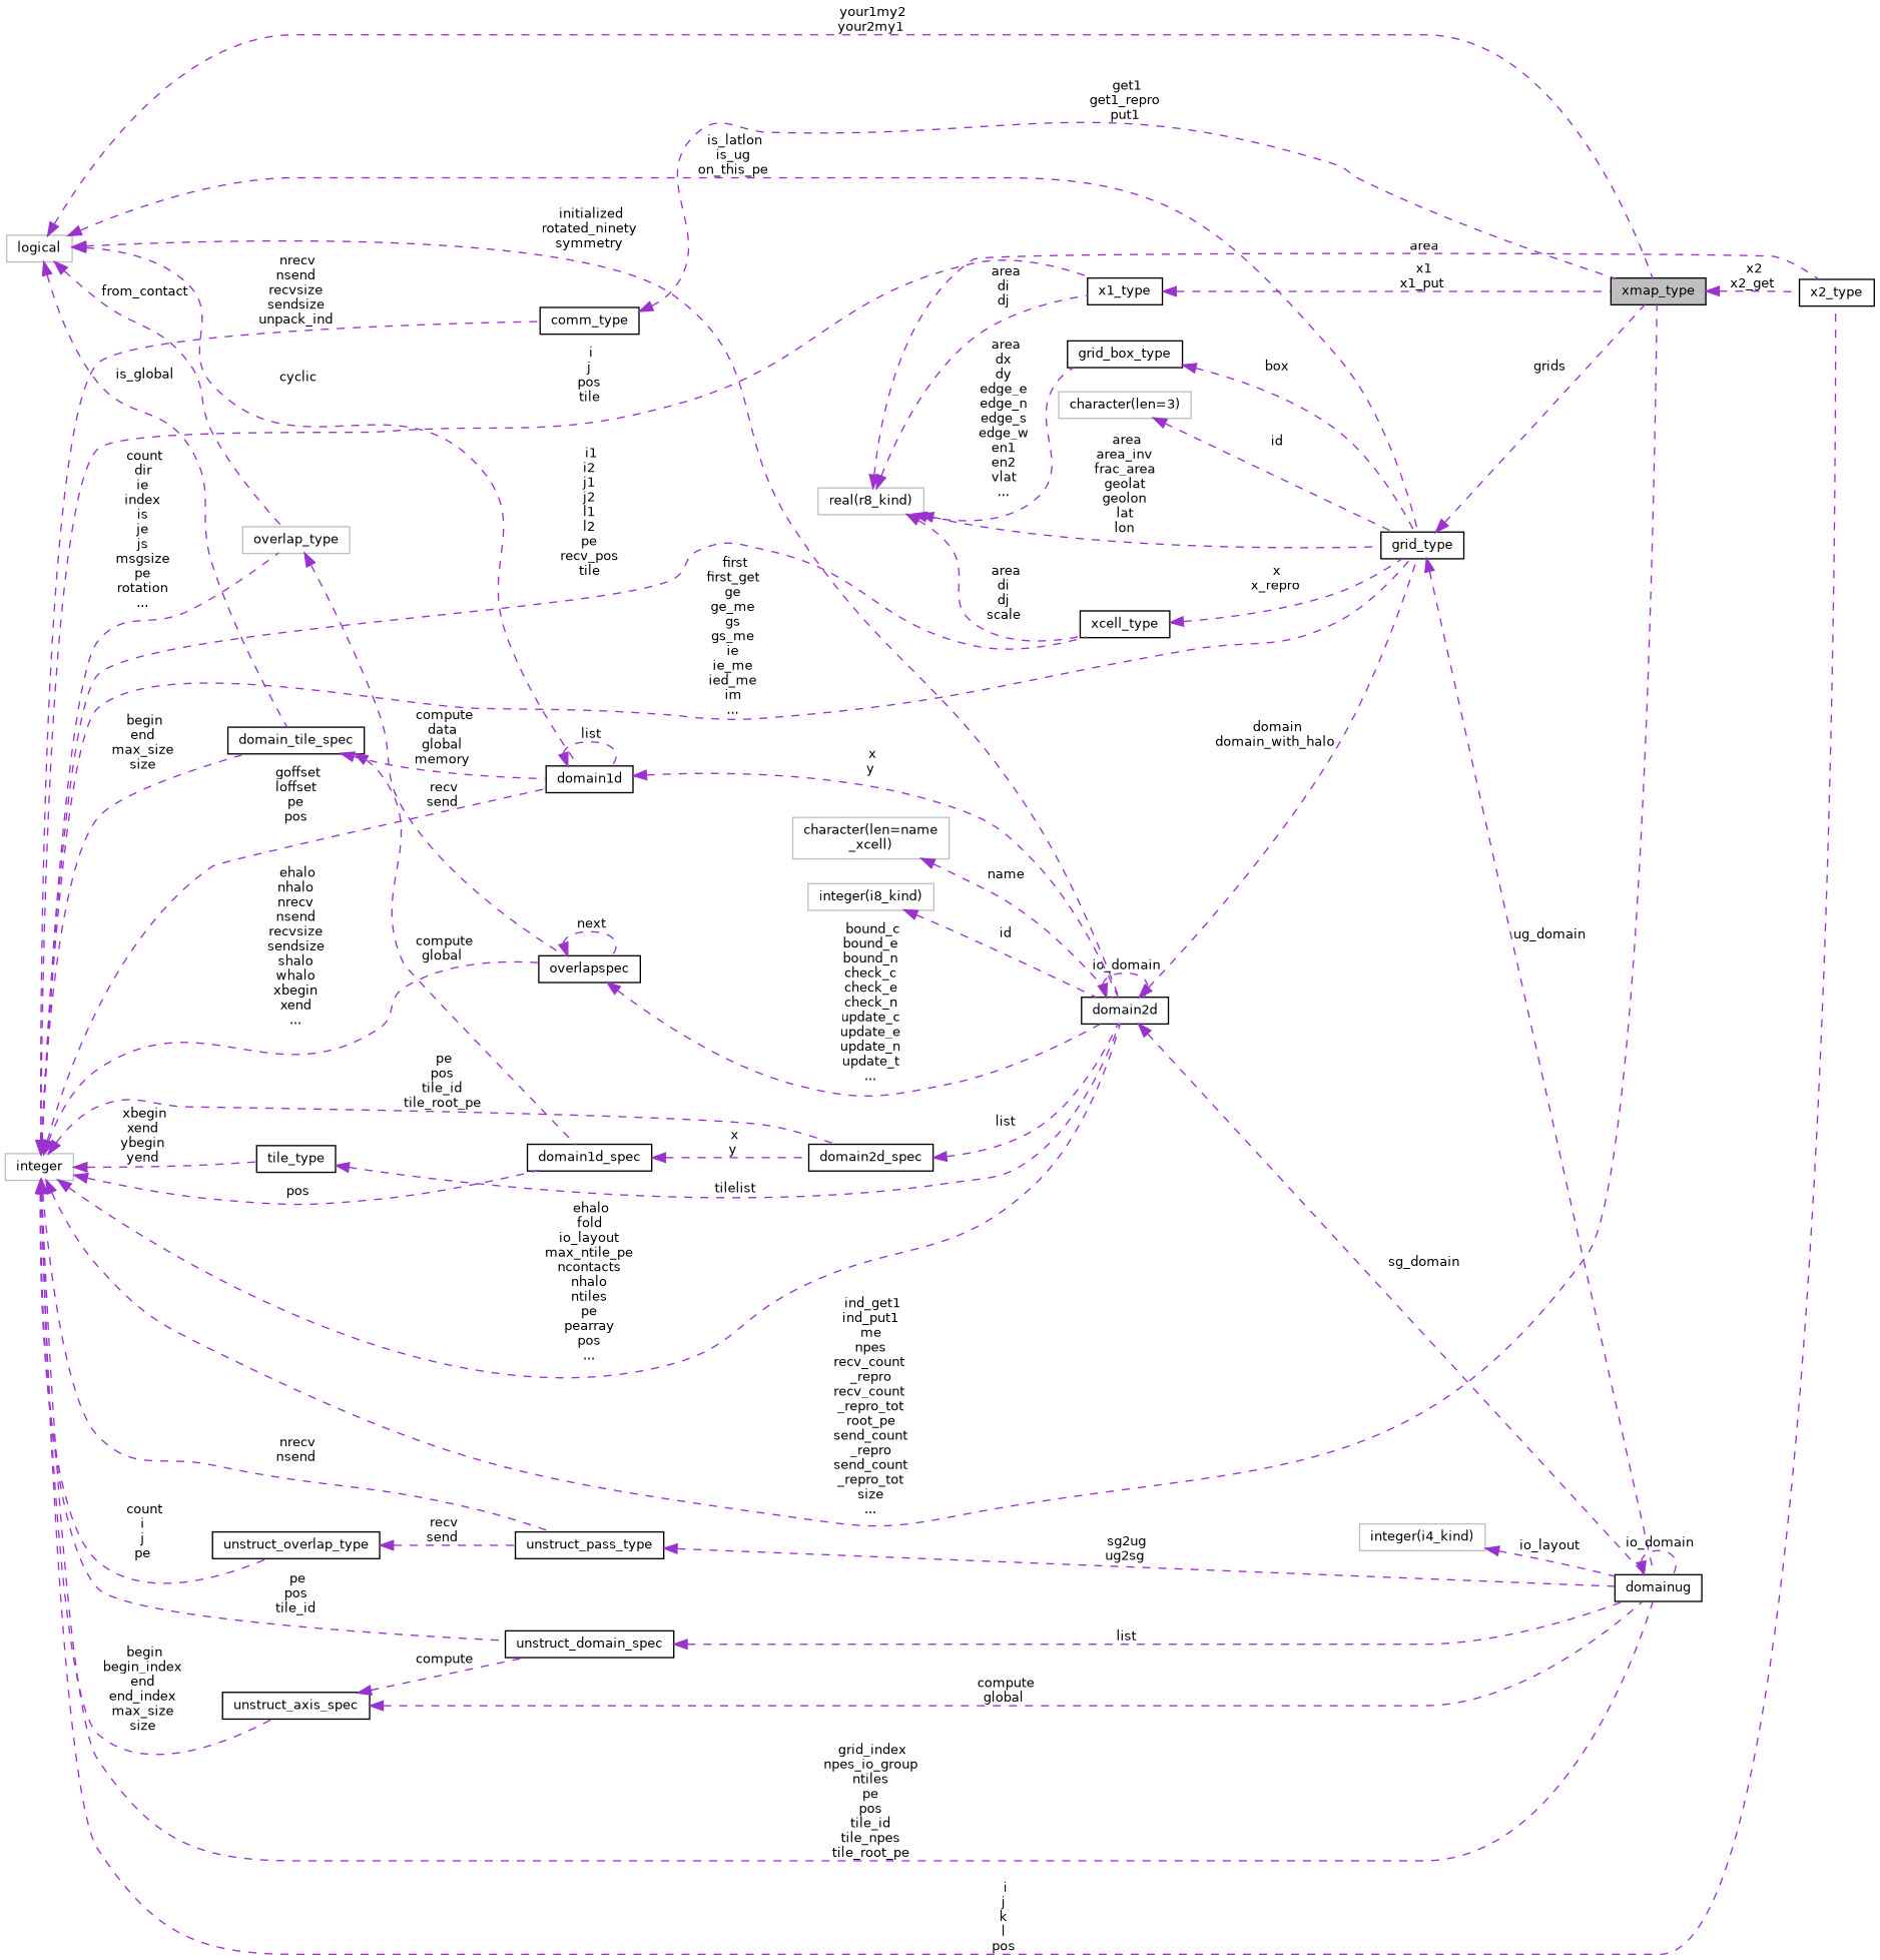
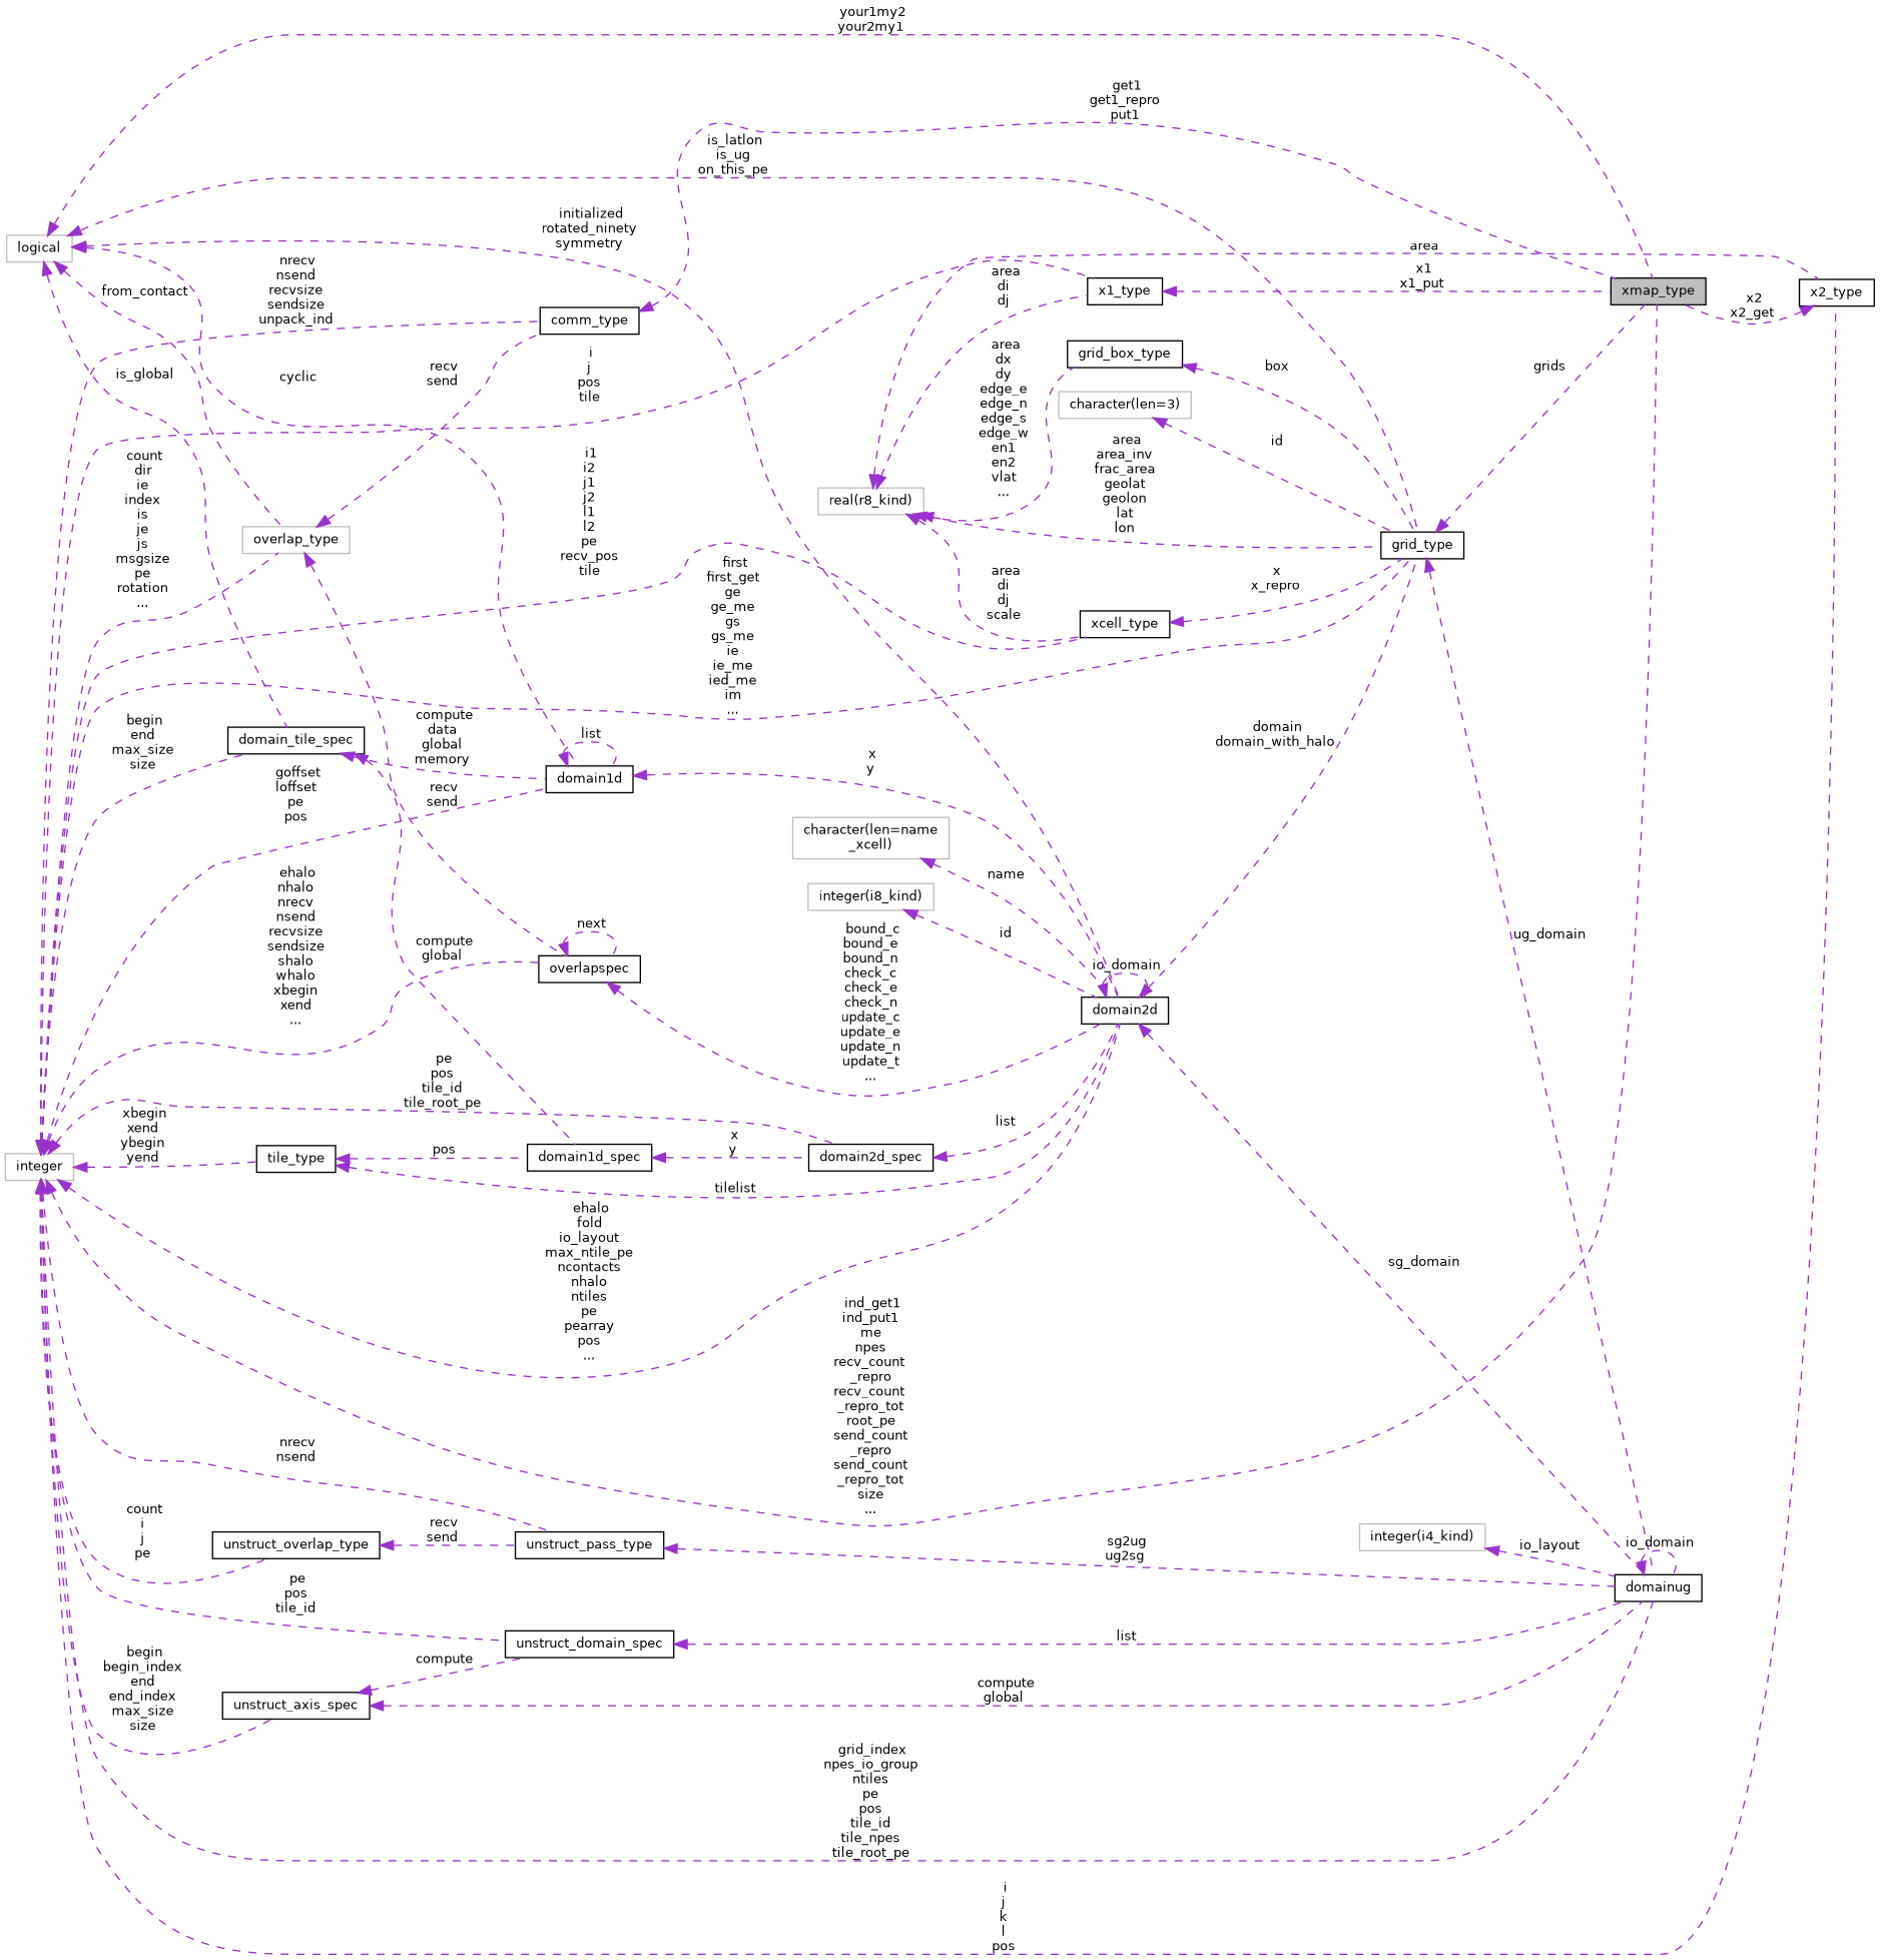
  digraph {
    rankdir=LR
    node [color=black fillcolor=white fontname=Helvetica fontsize=10 shape=record style=filled]
    edge [color=darkorchid3 dir=back fontname=Helvetica fontsize=10 labelfontname=Helvetica labelfontsize=10 style=dashed]
    n1 [fillcolor=grey75 fontcolor=black height=0.2 label=xmap_type width=0.4]
    n2 [color=grey75 height=0.2 label=logical width=0.4]
    n3 [height=0.2 label=grid_type width=0.4]
    n4 [height=0.2 label=domain2d width=0.4]
    n5 [height=0.2 label=domain1d width=0.4]
    n6 [height=0.2 label=domain_tile_spec width=0.4]
    n7 [color=grey75 height=0.2 label=overlap_type width=0.4]
    n8 [height=0.2 label=domainug width=0.4]
    n9 [height=0.2 label=domain1d_spec width=0.4]
    n10 [height=0.2 label=overlapspec width=0.4]
    n11 [height=0.2 label=comm_type width=0.4]
    n12 [height=0.2 label=x2_type width=0.4]
    n13 [color=grey75 height=0.2 label="real(r8_kind)" width=0.4]
    n14 [height=0.2 label=xcell_type width=0.4]
    n15 [height=0.2 label=grid_box_type width=0.4]
    n16 [height=0.2 label=x1_type width=0.4]
    n17 [color=grey75 height=0.2 label=integer width=0.4]
    n18 [height=0.2 label=unstruct_domain_spec width=0.4]
    n19 [height=0.2 label=unstruct_axis_spec width=0.4]
    n20 [height=0.2 label=domain2d_spec width=0.4]
    n21 [height=0.2 label=tile_type width=0.4]
    n22 [height=0.2 label=unstruct_pass_type width=0.4]
    n23 [height=0.2 label=unstruct_overlap_type width=0.4]
    n24 [color=grey75 height=0.2 label="integer(i8_kind)" width=0.4]
    n25 [color=grey75 height=0.2 label="character(len=name\l_xcell)" width=0.4]
    n26 [color=grey75 height=0.2 label="integer(i4_kind)" width=0.4]
    n27 [color=grey75 height=0.2 label="character(len=3)" width=0.4]
    n2 -> n1 [label=" your1my2\nyour2my1"]
    n2 -> n3 [label=" is_latlon\nis_ug\non_this_pe"]
    n2 -> n4 [label=" initialized\nrotated_ninety\nsymmetry"]
    n2 -> n5 [label=" cyclic"]
    n2 -> n6 [label=" is_global"]
    n2 -> n7 [label=" from_contact"]
    n3 -> n1 [label=" grids"]
    n3 -> n8 [label=" ug_domain"]
    n4 -> n3 [label=" domain\ndomain_with_halo"]
    n4 -> n4 [label=" io_domain"]
    n4 -> n8 [label=" sg_domain"]
    n5 -> n4 [label=" x\ny"]
    n5 -> n5 [label=" list"]
    n6 -> n5 [label=" compute\ndata\nglobal\nmemory"]
    n6 -> n9 [label=" compute\nglobal"]
    n7 -> n10 [label=" recv\nsend"]
+   n7 -> n11 [label=" recv\nsend"]
    n8 -> n8 [label=" io_domain"]
    n9 -> n20 [label=" x\ny"]
    n10 -> n4 [label=" bound_c\nbound_e\nbound_n\ncheck_c\ncheck_e\ncheck_n\nupdate_c\nupdate_e\nupdate_n\nupdate_t\n..."]
    n10 -> n10 [label=" next"]
    n11 -> n1 [label=" get1\nget1_repro\nput1"]
-   n1 -> n12 [label=" x2\nx2_get"]
+   n12 -> n1 [label=" x2\nx2_get"]
    n13 -> n3 [label=" area\narea_inv\nfrac_area\ngeolat\ngeolon\nlat\nlon"]
    n13 -> n12 [label=" area"]
    n13 -> n14 [label=" area\ndi\ndj\nscale"]
    n13 -> n15 [label=" area\ndx\ndy\nedge_e\nedge_n\nedge_s\nedge_w\nen1\nen2\nvlat\n..."]
    n13 -> n16 [label=" area\ndi\ndj"]
    n14 -> n3 [label=" x\nx_repro"]
    n15 -> n3 [label=" box"]
    n16 -> n1 [label=" x1\nx1_put"]
    n17 -> n1 [label=" ind_get1\nind_put1\nme\nnpes\nrecv_count\l_repro\nrecv_count\l_repro_tot\nroot_pe\nsend_count\l_repro\nsend_count\l_repro_tot\nsize\n..."]
    n17 -> n3 [label=" first\nfirst_get\nge\nge_me\ngs\ngs_me\nie\nie_me\nied_me\nim\n..."]
    n17 -> n4 [label=" ehalo\nfold\nio_layout\nmax_ntile_pe\nncontacts\nnhalo\nntiles\npe\npearray\npos\n..."]
    n17 -> n5 [label=" goffset\nloffset\npe\npos"]
    n17 -> n6 [label=" begin\nend\nmax_size\nsize"]
    n17 -> n7 [label=" count\ndir\nie\nindex\nis\nje\njs\nmsgsize\npe\nrotation\n..."]
    n17 -> n8 [label=" grid_index\nnpes_io_group\nntiles\npe\npos\ntile_id\ntile_npes\ntile_root_pe"]
-   n17 -> n9 [label=" pos"]
+   n21 -> n9 [label=" pos"]
    n17 -> n10 [label=" ehalo\nnhalo\nnrecv\nnsend\nrecvsize\nsendsize\nshalo\nwhalo\nxbegin\nxend\n..."]
    n17 -> n11 [label=" nrecv\nnsend\nrecvsize\nsendsize\nunpack_ind"]
    n17 -> n12 [label=" i\nj\nk\nl\npos"]
    n17 -> n14 [label=" i1\ni2\nj1\nj2\nl1\nl2\npe\nrecv_pos\ntile"]
    n17 -> n16 [label=" i\nj\npos\ntile"]
    n17 -> n18 [label=" pe\npos\ntile_id"]
    n17 -> n19 [label=" begin\nbegin_index\nend\nend_index\nmax_size\nsize"]
    n17 -> n20 [label=" pe\npos\ntile_id\ntile_root_pe"]
    n17 -> n21 [label=" xbegin\nxend\nybegin\nyend"]
    n17 -> n22 [label=" nrecv\nnsend"]
    n17 -> n23 [label=" count\ni\nj\npe"]
    n18 -> n8 [label=" list"]
    n19 -> n8 [label=" compute\nglobal"]
    n19 -> n18 [label=" compute"]
    n20 -> n4 [label=" list"]
    n21 -> n4 [label=" tilelist"]
    n22 -> n8 [label=" sg2ug\nug2sg"]
    n23 -> n22 [label=" recv\nsend"]
    n24 -> n4 [label=" id"]
    n25 -> n4 [label=" name"]
    n26 -> n8 [label=" io_layout"]
    n27 -> n3 [label=" id"]
  }
